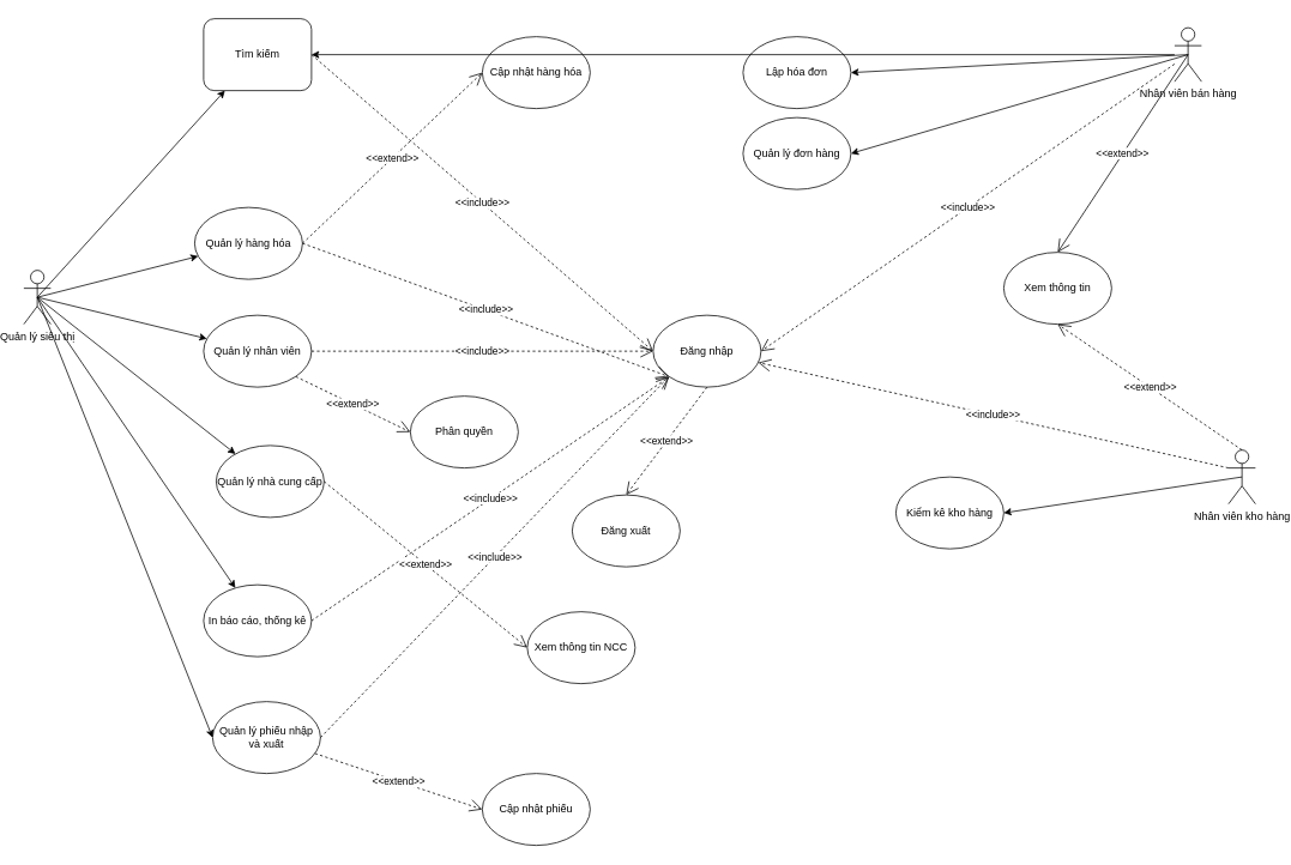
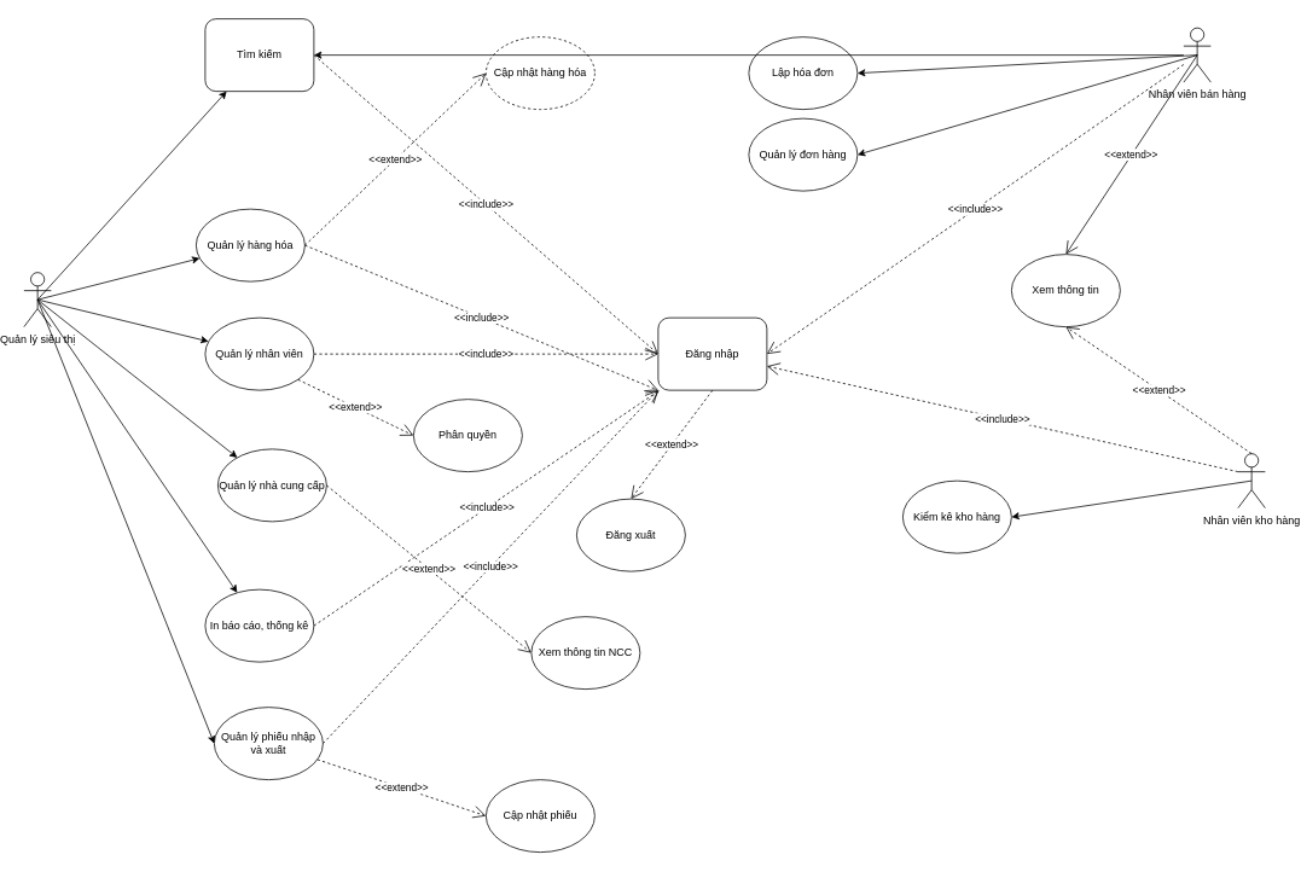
  <mxCell id="0" />
  <mxCell id="1" parent="0" />
  <mxCell id="2" style="rounded=0;orthogonalLoop=1;jettySize=auto;html=1;exitX=0.5;exitY=0.5;exitDx=0;exitDy=0;exitPerimeter=0;" edge="1" parent="1" source="4" target="6"><mxGeometry relative="1" as="geometry"><mxPoint x="190" y="180" as="targetPoint" /></mxGeometry></mxCell>
  <mxCell id="3" style="rounded=0;orthogonalLoop=1;jettySize=auto;html=1;exitX=0.5;exitY=0.5;exitDx=0;exitDy=0;exitPerimeter=0;" edge="1" parent="1" source="4" target="7"><mxGeometry relative="1" as="geometry"><mxPoint x="180" y="320" as="targetPoint" /></mxGeometry></mxCell>
  <mxCell id="4" value="Quản lý siêu thị" style="shape=umlActor;verticalLabelPosition=bottom;verticalAlign=top;html=1;outlineConnect=0;" vertex="1" parent="1"><mxGeometry x="20" y="300" width="30" height="60" as="geometry" /></mxCell>
  <mxCell id="5" value="Nhân viên kho hàng" style="shape=umlActor;verticalLabelPosition=bottom;verticalAlign=top;html=1;outlineConnect=0;" vertex="1" parent="1"><mxGeometry x="1360" y="500" width="30" height="60" as="geometry" /></mxCell>
  <mxCell id="6" value="Tìm kiếm" style="whiteSpace=wrap;html=1;rounded=1;" vertex="1" parent="1"><mxGeometry x="220" y="20" width="120" height="80" as="geometry" /></mxCell>
  <mxCell id="7" value="Quản lý hàng hóa" style="ellipse;whiteSpace=wrap;html=1;" vertex="1" parent="1"><mxGeometry x="210" y="230" width="120" height="80" as="geometry" /></mxCell>
  <mxCell id="8" style="rounded=0;orthogonalLoop=1;jettySize=auto;html=1;exitX=0.5;exitY=0.5;exitDx=0;exitDy=0;exitPerimeter=0;" edge="1" parent="1" source="4" target="9"><mxGeometry relative="1" as="geometry"><mxPoint x="151.597" y="421.765" as="targetPoint" /><mxPoint x="0" y="370" as="sourcePoint" /></mxGeometry></mxCell>
  <mxCell id="9" value="Quản lý nhân viên" style="ellipse;whiteSpace=wrap;html=1;" vertex="1" parent="1"><mxGeometry x="219.997" y="350.005" width="120" height="80" as="geometry" /></mxCell>
  <mxCell id="10" style="rounded=0;orthogonalLoop=1;jettySize=auto;html=1;exitX=0.5;exitY=0.5;exitDx=0;exitDy=0;exitPerimeter=0;" edge="1" parent="1" target="11" source="4"><mxGeometry relative="1" as="geometry"><mxPoint x="119.997" y="550.415" as="targetPoint" /><mxPoint x="8.4" y="399" as="sourcePoint" /></mxGeometry></mxCell>
  <mxCell id="11" value="In báo cáo, thống kê" style="ellipse;whiteSpace=wrap;html=1;" vertex="1" parent="1"><mxGeometry x="219.997" y="650.005" width="120" height="80" as="geometry" /></mxCell>
- <mxCell id="12" value="Đăng nhập" style="ellipse;whiteSpace=wrap;html=1;" vertex="1" parent="1"><mxGeometry x="720" y="350" width="120" height="80" as="geometry" /></mxCell>
+ <mxCell id="12" value="Đăng nhập" style="whiteSpace=wrap;html=1;rounded=1;" vertex="1" parent="1"><mxGeometry x="720" y="350" width="120" height="80" as="geometry" /></mxCell>
  <mxCell id="13" value="Đăng xuất" style="ellipse;whiteSpace=wrap;html=1;" vertex="1" parent="1"><mxGeometry x="630" y="550" width="120" height="80" as="geometry" /></mxCell>
  <mxCell id="14" value="&amp;lt;&amp;lt;extend&amp;gt;&amp;gt;" style="endArrow=open;endSize=12;dashed=1;html=1;rounded=0;shadow=0;exitX=0.5;exitY=1;exitDx=0;exitDy=0;entryX=0.5;entryY=0;entryDx=0;entryDy=0;" edge="1" parent="1" source="12" target="13"><mxGeometry width="160" relative="1" as="geometry"><mxPoint x="400" y="570" as="sourcePoint" /><mxPoint x="560" y="570" as="targetPoint" /></mxGeometry></mxCell>
  <mxCell id="15" value="&amp;lt;&amp;lt;include&amp;gt;&amp;gt;" style="endArrow=open;endSize=12;dashed=1;html=1;rounded=0;shadow=0;exitX=1;exitY=0.5;exitDx=0;exitDy=0;entryX=0;entryY=1;entryDx=0;entryDy=0;" edge="1" parent="1" source="7" target="12"><mxGeometry width="160" relative="1" as="geometry"><mxPoint x="421.574" y="270.004" as="sourcePoint" /><mxPoint x="354" y="386.72" as="targetPoint" /></mxGeometry></mxCell>
  <mxCell id="16" value="&amp;lt;&amp;lt;include&amp;gt;&amp;gt;" style="endArrow=open;endSize=12;dashed=1;html=1;rounded=0;shadow=0;exitX=1;exitY=0.5;exitDx=0;exitDy=0;entryX=0;entryY=0.5;entryDx=0;entryDy=0;" edge="1" parent="1" source="6" target="12"><mxGeometry width="160" relative="1" as="geometry"><mxPoint x="350" y="270" as="sourcePoint" /><mxPoint x="540" y="280" as="targetPoint" /></mxGeometry></mxCell>
  <mxCell id="17" value="&amp;lt;&amp;lt;include&amp;gt;&amp;gt;" style="endArrow=open;endSize=12;dashed=1;html=1;rounded=0;shadow=0;exitX=1;exitY=0.5;exitDx=0;exitDy=0;" edge="1" parent="1" source="9" target="12"><mxGeometry width="160" relative="1" as="geometry"><mxPoint x="360" y="280" as="sourcePoint" /><mxPoint x="550" y="290" as="targetPoint" /></mxGeometry></mxCell>
  <mxCell id="18" value="&amp;lt;&amp;lt;include&amp;gt;&amp;gt;" style="endArrow=open;endSize=12;dashed=1;html=1;rounded=0;shadow=0;exitX=1;exitY=0.5;exitDx=0;exitDy=0;" edge="1" parent="1" source="11" target="12"><mxGeometry width="160" relative="1" as="geometry"><mxPoint x="359.997" y="470.005" as="sourcePoint" /><mxPoint x="620" y="330" as="targetPoint" /></mxGeometry></mxCell>
  <mxCell id="19" value="Phân quyền" style="ellipse;whiteSpace=wrap;html=1;" vertex="1" parent="1"><mxGeometry x="450" y="440" width="120" height="80" as="geometry" /></mxCell>
  <mxCell id="20" value="&amp;lt;&amp;lt;extend&amp;gt;&amp;gt;" style="endArrow=open;endSize=12;dashed=1;html=1;rounded=0;shadow=0;exitX=1;exitY=1;exitDx=0;exitDy=0;entryX=0;entryY=0.5;entryDx=0;entryDy=0;" edge="1" parent="1" target="19" source="9"><mxGeometry width="160" relative="1" as="geometry"><mxPoint x="500" y="490" as="sourcePoint" /><mxPoint x="380" y="690" as="targetPoint" /></mxGeometry></mxCell>
- <mxCell id="21" value="Cập nhật hàng hóa" style="ellipse;whiteSpace=wrap;html=1;" vertex="1" parent="1"><mxGeometry x="530" y="40" width="120" height="80" as="geometry" /></mxCell>
+ <mxCell id="21" value="Cập nhật hàng hóa" style="ellipse;whiteSpace=wrap;html=1;dashed=1;" vertex="1" parent="1"><mxGeometry x="530" y="40" width="120" height="80" as="geometry" /></mxCell>
  <mxCell id="22" value="&amp;lt;&amp;lt;extend&amp;gt;&amp;gt;" style="endArrow=open;endSize=12;dashed=1;html=1;rounded=0;shadow=0;exitX=1;exitY=0.5;exitDx=0;exitDy=0;entryX=0;entryY=0.5;entryDx=0;entryDy=0;" edge="1" parent="1" target="21" source="7"><mxGeometry width="160" relative="1" as="geometry"><mxPoint x="340" y="160" as="sourcePoint" /><mxPoint x="500" y="122.96" as="targetPoint" /></mxGeometry></mxCell>
  <mxCell id="23" value="&amp;lt;&amp;lt;include&amp;gt;&amp;gt;" style="endArrow=open;endSize=12;dashed=1;html=1;rounded=0;shadow=0;exitX=0;exitY=0.333;exitDx=0;exitDy=0;exitPerimeter=0;" edge="1" parent="1" source="5" target="12"><mxGeometry width="160" relative="1" as="geometry"><mxPoint x="749.997" y="420.005" as="sourcePoint" /><mxPoint x="1030" y="350" as="targetPoint" /></mxGeometry></mxCell>
  <mxCell id="24" value="Kiểm kê kho hàng" style="ellipse;whiteSpace=wrap;html=1;" vertex="1" parent="1"><mxGeometry x="990" y="530" width="120" height="80" as="geometry" /></mxCell>
  <mxCell id="25" style="rounded=0;orthogonalLoop=1;jettySize=auto;html=1;entryX=1;entryY=0.5;entryDx=0;entryDy=0;exitX=0.5;exitY=0.5;exitDx=0;exitDy=0;exitPerimeter=0;" edge="1" parent="1" source="5" target="24"><mxGeometry relative="1" as="geometry"><mxPoint x="1068.705" y="676.162" as="targetPoint" /><mxPoint x="880" y="630" as="sourcePoint" /></mxGeometry></mxCell>
  <mxCell id="26" value="Nhân viên bán hàng" style="shape=umlActor;verticalLabelPosition=bottom;verticalAlign=top;html=1;outlineConnect=0;" vertex="1" parent="1"><mxGeometry x="1300" y="30" width="30" height="60" as="geometry" /></mxCell>
  <mxCell id="27" value="&amp;lt;&amp;lt;include&amp;gt;&amp;gt;" style="endArrow=open;endSize=12;dashed=1;html=1;rounded=0;shadow=0;entryX=1;entryY=0.5;entryDx=0;entryDy=0;" edge="1" parent="1" source="26" target="12"><mxGeometry width="160" relative="1" as="geometry"><mxPoint x="1220.21" y="408.7" as="sourcePoint" /><mxPoint x="871" y="410" as="targetPoint" /></mxGeometry></mxCell>
  <mxCell id="28" value="Xem thông tin" style="ellipse;whiteSpace=wrap;html=1;" vertex="1" parent="1"><mxGeometry x="1110" y="280" width="120" height="80" as="geometry" /></mxCell>
  <mxCell id="29" value="&amp;lt;&amp;lt;extend&amp;gt;&amp;gt;" style="endArrow=open;endSize=12;dashed=0;html=1;rounded=0;shadow=0;entryX=0.5;entryY=0;entryDx=0;entryDy=0;exitX=0.5;exitY=0.5;exitDx=0;exitDy=0;exitPerimeter=0;" edge="1" parent="1" source="26" target="28"><mxGeometry width="160" relative="1" as="geometry"><mxPoint x="1270" y="300" as="sourcePoint" /><mxPoint x="1230" y="385" as="targetPoint" /></mxGeometry></mxCell>
  <mxCell id="30" value="Quản lý đơn hàng" style="ellipse;whiteSpace=wrap;html=1;" vertex="1" parent="1"><mxGeometry x="820" y="130" width="120" height="80" as="geometry" /></mxCell>
  <mxCell id="31" style="rounded=0;orthogonalLoop=1;jettySize=auto;html=1;entryX=1;entryY=0.5;entryDx=0;entryDy=0;exitX=0.5;exitY=0.5;exitDx=0;exitDy=0;exitPerimeter=0;" edge="1" parent="1" target="30" source="26"><mxGeometry relative="1" as="geometry"><mxPoint x="1053.705" y="296.162" as="targetPoint" /><mxPoint x="1180" y="90" as="sourcePoint" /></mxGeometry></mxCell>
  <mxCell id="32" value="Lập hóa đơn" style="ellipse;whiteSpace=wrap;html=1;" vertex="1" parent="1"><mxGeometry x="820" y="40" width="120" height="80" as="geometry" /></mxCell>
  <mxCell id="33" style="rounded=0;orthogonalLoop=1;jettySize=auto;html=1;entryX=1;entryY=0.5;entryDx=0;entryDy=0;exitX=0.5;exitY=0.5;exitDx=0;exitDy=0;exitPerimeter=0;" edge="1" parent="1" target="32" source="26"><mxGeometry relative="1" as="geometry"><mxPoint x="1058.705" y="141.162" as="targetPoint" /><mxPoint x="1230" y="-35" as="sourcePoint" /></mxGeometry></mxCell>
  <mxCell id="34" style="rounded=0;orthogonalLoop=1;jettySize=auto;html=1;exitX=0.5;exitY=0.5;exitDx=0;exitDy=0;exitPerimeter=0;" edge="1" parent="1" target="35" source="4"><mxGeometry relative="1" as="geometry"><mxPoint x="86.597" y="721.765" as="targetPoint" /><mxPoint x="-30" y="630" as="sourcePoint" /></mxGeometry></mxCell>
  <mxCell id="35" value="Quản lý nhà cung cấp" style="ellipse;whiteSpace=wrap;html=1;" vertex="1" parent="1"><mxGeometry x="233.997" y="495.005" width="120" height="80" as="geometry" /></mxCell>
  <mxCell id="36" value="&amp;lt;&amp;lt;extend&amp;gt;&amp;gt;" style="endArrow=open;endSize=12;dashed=1;html=1;rounded=0;shadow=0;entryX=0.5;entryY=1;entryDx=0;entryDy=0;exitX=0.5;exitY=0;exitDx=0;exitDy=0;exitPerimeter=0;" edge="1" parent="1" source="5" target="28"><mxGeometry width="160" relative="1" as="geometry"><mxPoint x="1340" y="440" as="sourcePoint" /><mxPoint x="1220" y="470" as="targetPoint" /></mxGeometry></mxCell>
  <mxCell id="37" style="rounded=0;orthogonalLoop=1;jettySize=auto;html=1;entryX=1;entryY=0.5;entryDx=0;entryDy=0;" edge="1" parent="1" source="26" target="6"><mxGeometry relative="1" as="geometry"><mxPoint x="687.559" y="-17.218" as="targetPoint" /><mxPoint x="460" y="277.21" as="sourcePoint" /></mxGeometry></mxCell>
  <mxCell id="38" value="Xem thông tin NCC" style="ellipse;whiteSpace=wrap;html=1;" vertex="1" parent="1"><mxGeometry x="580" y="680" width="120" height="80" as="geometry" /></mxCell>
  <mxCell id="39" value="&amp;lt;&amp;lt;extend&amp;gt;&amp;gt;" style="endArrow=open;endSize=12;dashed=1;html=1;rounded=0;shadow=0;exitX=1;exitY=0.5;exitDx=0;exitDy=0;entryX=0;entryY=0.5;entryDx=0;entryDy=0;" edge="1" parent="1" target="38" source="35"><mxGeometry width="160" relative="1" as="geometry"><mxPoint x="350.004" y="609.999" as="sourcePoint" /><mxPoint x="407.58" y="881.71" as="targetPoint" /></mxGeometry></mxCell>
  <mxCell id="40" value="Quản lý phiếu nhập và xuất" style="ellipse;whiteSpace=wrap;html=1;" vertex="1" parent="1"><mxGeometry x="229.997" y="780.005" width="120" height="80" as="geometry" /></mxCell>
  <mxCell id="41" value="Cập nhật phiếu" style="ellipse;whiteSpace=wrap;html=1;" vertex="1" parent="1"><mxGeometry x="530" y="860" width="120" height="80" as="geometry" /></mxCell>
  <mxCell id="42" value="&amp;lt;&amp;lt;extend&amp;gt;&amp;gt;" style="endArrow=open;endSize=12;dashed=1;html=1;rounded=0;shadow=0;entryX=0;entryY=0.5;entryDx=0;entryDy=0;" edge="1" parent="1" target="41" source="40"><mxGeometry width="160" relative="1" as="geometry"><mxPoint x="480.997" y="750.005" as="sourcePoint" /><mxPoint x="534.58" y="1096.71" as="targetPoint" /></mxGeometry></mxCell>
  <mxCell id="43" style="rounded=0;orthogonalLoop=1;jettySize=auto;html=1;exitX=0.5;exitY=0.5;exitDx=0;exitDy=0;exitPerimeter=0;entryX=0;entryY=0.5;entryDx=0;entryDy=0;" edge="1" parent="1" source="4" target="40"><mxGeometry relative="1" as="geometry"><mxPoint x="220.232" y="773.571" as="targetPoint" /><mxPoint x="0" y="450" as="sourcePoint" /></mxGeometry></mxCell>
  <mxCell id="44" value="&amp;lt;&amp;lt;include&amp;gt;&amp;gt;" style="endArrow=open;endSize=12;dashed=1;html=1;rounded=0;shadow=0;exitX=1;exitY=0.5;exitDx=0;exitDy=0;entryX=0;entryY=1;entryDx=0;entryDy=0;" edge="1" parent="1" source="40" target="12"><mxGeometry width="160" relative="1" as="geometry"><mxPoint x="380.967" y="825.705" as="sourcePoint" /><mxPoint x="779.023" y="554.3" as="targetPoint" /></mxGeometry></mxCell>
